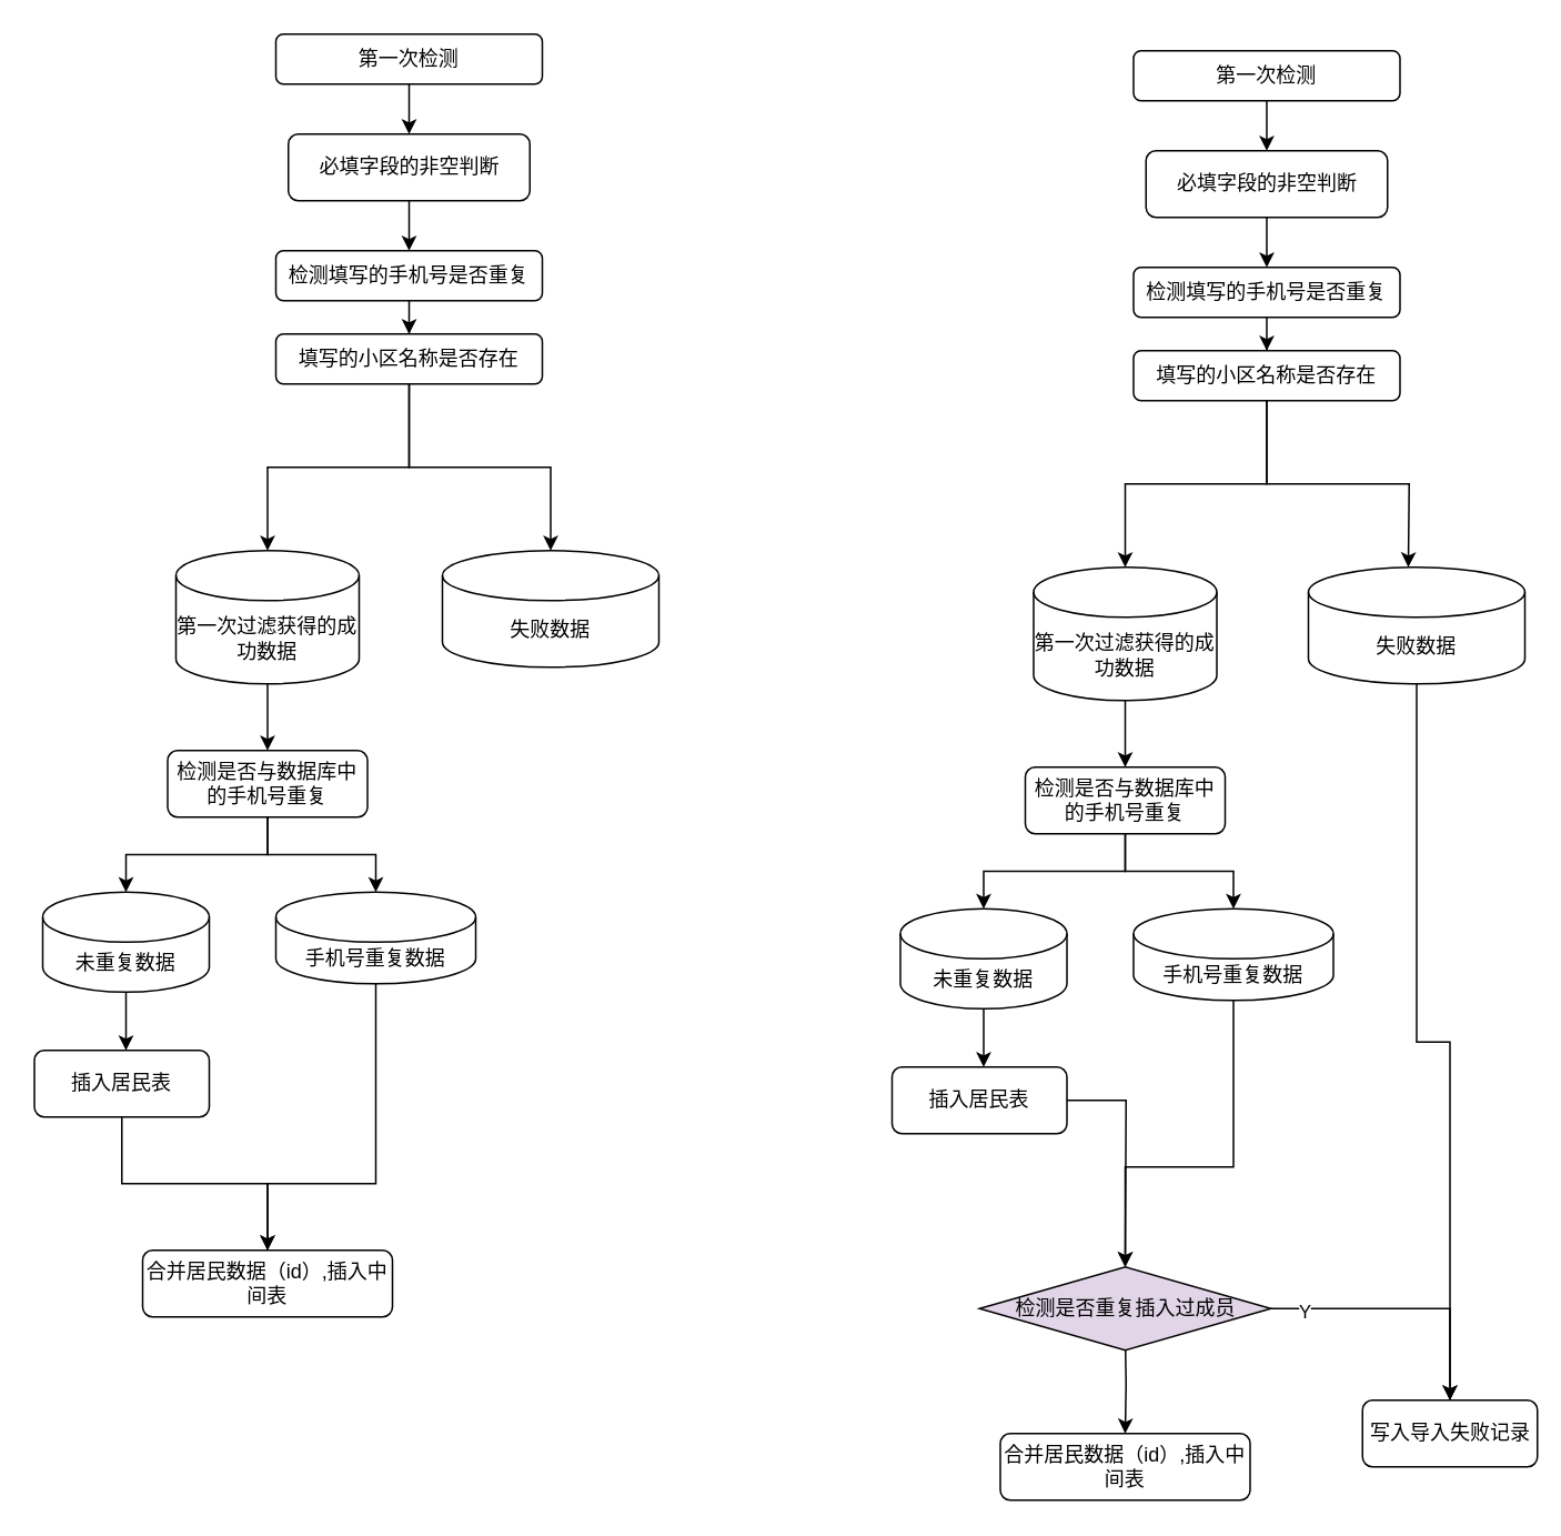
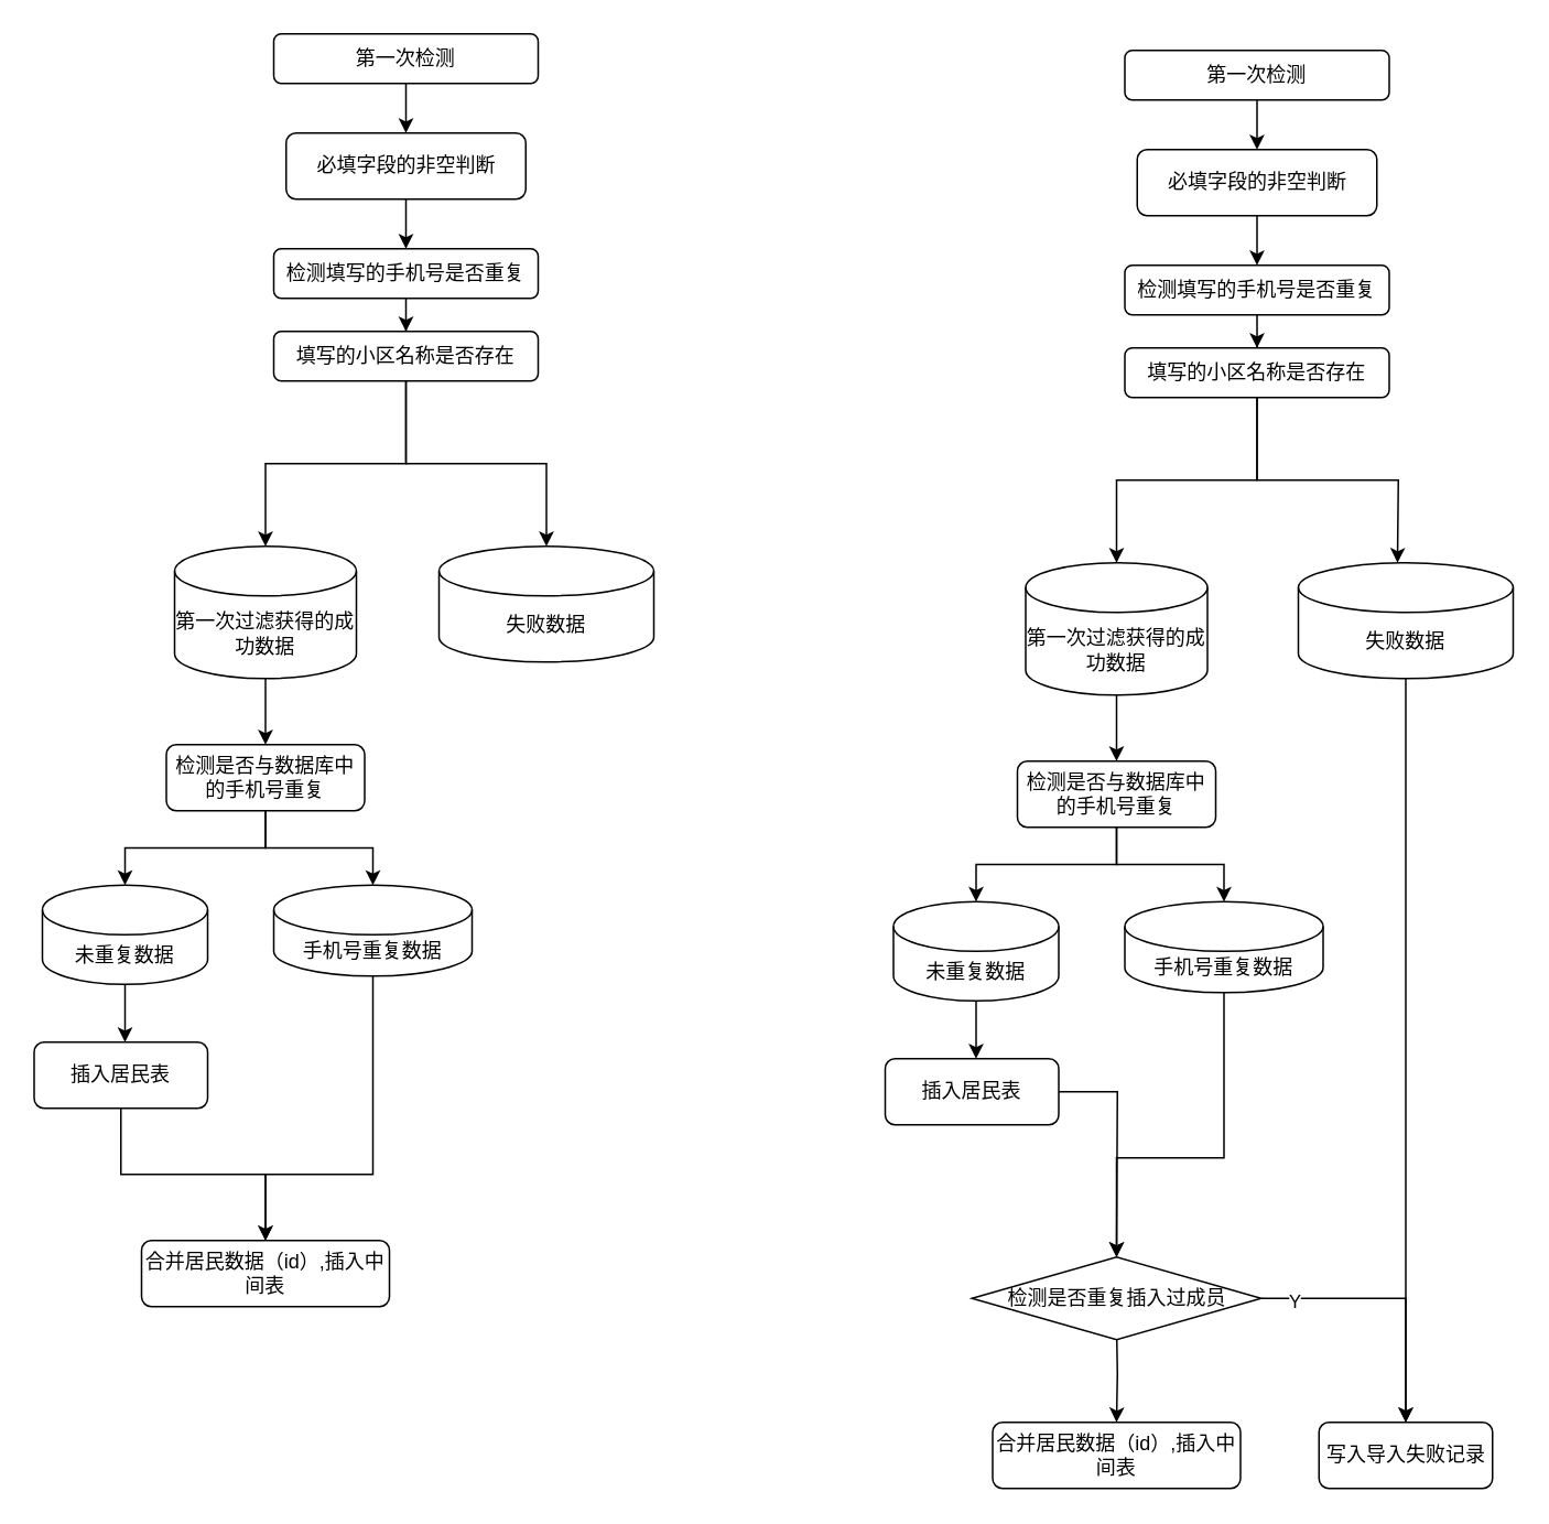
  <mxCell id="0" />
  <mxCell id="1" parent="0" />
  <mxCell id="2" style="edgeStyle=orthogonalEdgeStyle;rounded=0;orthogonalLoop=1;jettySize=auto;html=1;entryX=0.5;entryY=0;entryDx=0;entryDy=0;" edge="1" parent="1" source="3" target="10"><mxGeometry relative="1" as="geometry" /></mxCell>
  <mxCell id="3" value="第一次检测" style="rounded=1;whiteSpace=wrap;html=1;" vertex="1" parent="1"><mxGeometry x="165" y="20" width="160" height="30" as="geometry" /></mxCell>
  <mxCell id="4" value="" style="edgeStyle=orthogonalEdgeStyle;rounded=0;orthogonalLoop=1;jettySize=auto;html=1;" edge="1" parent="1" source="5" target="8"><mxGeometry relative="1" as="geometry" /></mxCell>
  <mxCell id="5" value="检测填写的手机号是否重复" style="rounded=1;whiteSpace=wrap;html=1;" vertex="1" parent="1"><mxGeometry x="165" y="150" width="160" height="30" as="geometry" /></mxCell>
  <mxCell id="6" style="edgeStyle=orthogonalEdgeStyle;rounded=0;orthogonalLoop=1;jettySize=auto;html=1;exitX=0.5;exitY=1;exitDx=0;exitDy=0;" edge="1" parent="1" source="8" target="12"><mxGeometry relative="1" as="geometry" /></mxCell>
  <mxCell id="7" style="edgeStyle=orthogonalEdgeStyle;rounded=0;orthogonalLoop=1;jettySize=auto;html=1;exitX=0.5;exitY=1;exitDx=0;exitDy=0;" edge="1" parent="1" source="8" target="13"><mxGeometry relative="1" as="geometry" /></mxCell>
  <mxCell id="8" value="填写的小区名称是否存在" style="whiteSpace=wrap;html=1;rounded=1;" vertex="1" parent="1"><mxGeometry x="165" y="200" width="160" height="30" as="geometry" /></mxCell>
  <mxCell id="9" style="edgeStyle=orthogonalEdgeStyle;rounded=0;orthogonalLoop=1;jettySize=auto;html=1;" edge="1" parent="1" source="10" target="5"><mxGeometry relative="1" as="geometry" /></mxCell>
  <mxCell id="10" value="必填字段的非空判断" style="rounded=1;whiteSpace=wrap;html=1;" vertex="1" parent="1"><mxGeometry x="172.5" y="80" width="145" height="40" as="geometry" /></mxCell>
  <mxCell id="11" style="edgeStyle=orthogonalEdgeStyle;rounded=0;orthogonalLoop=1;jettySize=auto;html=1;entryX=0.5;entryY=0;entryDx=0;entryDy=0;" edge="1" parent="1" source="12" target="16"><mxGeometry relative="1" as="geometry" /></mxCell>
  <mxCell id="12" value="第一次过滤获得的成功数据" style="shape=cylinder3;whiteSpace=wrap;html=1;boundedLbl=1;backgroundOutline=1;size=15;" vertex="1" parent="1"><mxGeometry x="105" y="330" width="110" height="80" as="geometry" /></mxCell>
  <mxCell id="13" value="失败数据" style="shape=cylinder3;whiteSpace=wrap;html=1;boundedLbl=1;backgroundOutline=1;size=15;" vertex="1" parent="1"><mxGeometry x="265" y="330" width="130" height="70" as="geometry" /></mxCell>
  <mxCell id="14" style="edgeStyle=orthogonalEdgeStyle;rounded=0;orthogonalLoop=1;jettySize=auto;html=1;exitX=0.5;exitY=1;exitDx=0;exitDy=0;" edge="1" parent="1" source="16" target="18"><mxGeometry relative="1" as="geometry" /></mxCell>
  <mxCell id="15" style="edgeStyle=orthogonalEdgeStyle;rounded=0;orthogonalLoop=1;jettySize=auto;html=1;exitX=0.5;exitY=1;exitDx=0;exitDy=0;" edge="1" parent="1" source="16" target="20"><mxGeometry relative="1" as="geometry" /></mxCell>
  <mxCell id="16" value="检测是否与数据库中的手机号重复" style="rounded=1;whiteSpace=wrap;html=1;" vertex="1" parent="1"><mxGeometry x="100" y="450" width="120" height="40" as="geometry" /></mxCell>
  <mxCell id="17" style="edgeStyle=orthogonalEdgeStyle;rounded=0;orthogonalLoop=1;jettySize=auto;html=1;" edge="1" parent="1" source="18"><mxGeometry relative="1" as="geometry"><mxPoint x="75" y="630" as="targetPoint" /></mxGeometry></mxCell>
  <mxCell id="18" value="未重复数据" style="shape=cylinder3;whiteSpace=wrap;html=1;boundedLbl=1;backgroundOutline=1;size=15;" vertex="1" parent="1"><mxGeometry x="25" y="535" width="100" height="60" as="geometry" /></mxCell>
  <mxCell id="19" style="edgeStyle=orthogonalEdgeStyle;rounded=0;orthogonalLoop=1;jettySize=auto;html=1;" edge="1" parent="1" source="20" target="23"><mxGeometry relative="1" as="geometry"><Array as="points"><mxPoint x="225" y="710" /><mxPoint x="160" y="710" /></Array></mxGeometry></mxCell>
  <mxCell id="20" value="手机号重复数据" style="shape=cylinder3;whiteSpace=wrap;html=1;boundedLbl=1;backgroundOutline=1;size=15;" vertex="1" parent="1"><mxGeometry x="165" y="535" width="120" height="55" as="geometry" /></mxCell>
  <mxCell id="21" style="edgeStyle=orthogonalEdgeStyle;rounded=0;orthogonalLoop=1;jettySize=auto;html=1;" edge="1" parent="1" source="22" target="23"><mxGeometry relative="1" as="geometry" /></mxCell>
  <mxCell id="22" value="插入居民表" style="rounded=1;whiteSpace=wrap;html=1;" vertex="1" parent="1"><mxGeometry x="20" y="630" width="105" height="40" as="geometry" /></mxCell>
  <mxCell id="23" value="合并居民数据（id）,插入中间表" style="rounded=1;whiteSpace=wrap;html=1;" vertex="1" parent="1"><mxGeometry x="85" y="750" width="150" height="40" as="geometry" /></mxCell>
  <mxCell id="24" style="edgeStyle=orthogonalEdgeStyle;rounded=0;orthogonalLoop=1;jettySize=auto;html=1;entryX=0.5;entryY=0;entryDx=0;entryDy=0;" edge="1" parent="1" source="25" target="32"><mxGeometry relative="1" as="geometry" /></mxCell>
  <mxCell id="25" value="第一次检测" style="rounded=1;whiteSpace=wrap;html=1;" vertex="1" parent="1"><mxGeometry x="680" y="30" width="160" height="30" as="geometry" /></mxCell>
  <mxCell id="26" value="" style="edgeStyle=orthogonalEdgeStyle;rounded=0;orthogonalLoop=1;jettySize=auto;html=1;" edge="1" parent="1" source="27" target="30"><mxGeometry relative="1" as="geometry" /></mxCell>
  <mxCell id="27" value="检测填写的手机号是否重复" style="rounded=1;whiteSpace=wrap;html=1;" vertex="1" parent="1"><mxGeometry x="680" y="160" width="160" height="30" as="geometry" /></mxCell>
  <mxCell id="28" style="edgeStyle=orthogonalEdgeStyle;rounded=0;orthogonalLoop=1;jettySize=auto;html=1;exitX=0.5;exitY=1;exitDx=0;exitDy=0;" edge="1" parent="1" source="30" target="34"><mxGeometry relative="1" as="geometry" /></mxCell>
  <mxCell id="29" style="edgeStyle=orthogonalEdgeStyle;rounded=0;orthogonalLoop=1;jettySize=auto;html=1;exitX=0.5;exitY=1;exitDx=0;exitDy=0;" edge="1" parent="1" source="30"><mxGeometry relative="1" as="geometry"><mxPoint x="845" y="340" as="targetPoint" /></mxGeometry></mxCell>
  <mxCell id="30" value="填写的小区名称是否存在" style="whiteSpace=wrap;html=1;rounded=1;" vertex="1" parent="1"><mxGeometry x="680" y="210" width="160" height="30" as="geometry" /></mxCell>
  <mxCell id="31" style="edgeStyle=orthogonalEdgeStyle;rounded=0;orthogonalLoop=1;jettySize=auto;html=1;" edge="1" parent="1" source="32" target="27"><mxGeometry relative="1" as="geometry" /></mxCell>
  <mxCell id="32" value="必填字段的非空判断" style="rounded=1;whiteSpace=wrap;html=1;" vertex="1" parent="1"><mxGeometry x="687.5" y="90" width="145" height="40" as="geometry" /></mxCell>
  <mxCell id="33" style="edgeStyle=orthogonalEdgeStyle;rounded=0;orthogonalLoop=1;jettySize=auto;html=1;entryX=0.5;entryY=0;entryDx=0;entryDy=0;" edge="1" parent="1" source="34" target="37"><mxGeometry relative="1" as="geometry" /></mxCell>
  <mxCell id="34" value="第一次过滤获得的成功数据" style="shape=cylinder3;whiteSpace=wrap;html=1;boundedLbl=1;backgroundOutline=1;size=15;" vertex="1" parent="1"><mxGeometry x="620" y="340" width="110" height="80" as="geometry" /></mxCell>
  <mxCell id="35" style="edgeStyle=orthogonalEdgeStyle;rounded=0;orthogonalLoop=1;jettySize=auto;html=1;exitX=0.5;exitY=1;exitDx=0;exitDy=0;" edge="1" parent="1" source="37" target="39"><mxGeometry relative="1" as="geometry" /></mxCell>
  <mxCell id="36" style="edgeStyle=orthogonalEdgeStyle;rounded=0;orthogonalLoop=1;jettySize=auto;html=1;exitX=0.5;exitY=1;exitDx=0;exitDy=0;" edge="1" parent="1" source="37" target="41"><mxGeometry relative="1" as="geometry" /></mxCell>
  <mxCell id="37" value="检测是否与数据库中的手机号重复" style="rounded=1;whiteSpace=wrap;html=1;" vertex="1" parent="1"><mxGeometry x="615" y="460" width="120" height="40" as="geometry" /></mxCell>
  <mxCell id="38" style="edgeStyle=orthogonalEdgeStyle;rounded=0;orthogonalLoop=1;jettySize=auto;html=1;" edge="1" parent="1" source="39"><mxGeometry relative="1" as="geometry"><mxPoint x="590" y="640" as="targetPoint" /></mxGeometry></mxCell>
  <mxCell id="39" value="未重复数据" style="shape=cylinder3;whiteSpace=wrap;html=1;boundedLbl=1;backgroundOutline=1;size=15;" vertex="1" parent="1"><mxGeometry x="540" y="545" width="100" height="60" as="geometry" /></mxCell>
  <mxCell id="40" style="edgeStyle=orthogonalEdgeStyle;rounded=0;orthogonalLoop=1;jettySize=auto;html=1;" edge="1" parent="1" source="41"><mxGeometry relative="1" as="geometry"><Array as="points"><mxPoint x="740" y="700" /><mxPoint x="675" y="700" /></Array><mxPoint x="675" y="760" as="targetPoint" /></mxGeometry></mxCell>
  <mxCell id="41" value="手机号重复数据" style="shape=cylinder3;whiteSpace=wrap;html=1;boundedLbl=1;backgroundOutline=1;size=15;" vertex="1" parent="1"><mxGeometry x="680" y="545" width="120" height="55" as="geometry" /></mxCell>
  <mxCell id="42" style="edgeStyle=orthogonalEdgeStyle;rounded=0;orthogonalLoop=1;jettySize=auto;html=1;" edge="1" parent="1" source="43"><mxGeometry relative="1" as="geometry"><mxPoint x="675" y="760" as="targetPoint" /></mxGeometry></mxCell>
  <mxCell id="43" value="插入居民表" style="rounded=1;whiteSpace=wrap;html=1;" vertex="1" parent="1"><mxGeometry x="535" y="640" width="105" height="40" as="geometry" /></mxCell>
  <mxCell id="44" style="edgeStyle=orthogonalEdgeStyle;rounded=0;orthogonalLoop=1;jettySize=auto;html=1;exitX=0.5;exitY=1;exitDx=0;exitDy=0;" edge="1" parent="1" target="48"><mxGeometry relative="1" as="geometry"><mxPoint x="675" y="800" as="sourcePoint" /></mxGeometry></mxCell>
  <mxCell id="45" style="edgeStyle=orthogonalEdgeStyle;rounded=0;orthogonalLoop=1;jettySize=auto;html=1;entryX=0.5;entryY=0;entryDx=0;entryDy=0;" edge="1" parent="1" source="46" target="47"><mxGeometry relative="1" as="geometry"><mxPoint x="850" y="725" as="targetPoint" /></mxGeometry></mxCell>
  <mxCell id="46" value="失败数据" style="shape=cylinder3;whiteSpace=wrap;html=1;boundedLbl=1;backgroundOutline=1;size=15;" vertex="1" parent="1"><mxGeometry x="785" y="340" width="130" height="70" as="geometry" /></mxCell>
- <mxCell id="47" value="写入导入失败记录" style="rounded=1;whiteSpace=wrap;html=1;" vertex="1" parent="1"><mxGeometry x="817.5" y="840" width="105" height="40" as="geometry" /></mxCell>
+ <mxCell id="47" value="写入导入失败记录" style="rounded=1;whiteSpace=wrap;html=1;" vertex="1" parent="1"><mxGeometry x="797.5" y="860" width="105" height="40" as="geometry" /></mxCell>
  <mxCell id="48" value="合并居民数据（id）,插入中间表" style="rounded=1;whiteSpace=wrap;html=1;" vertex="1" parent="1"><mxGeometry x="600" y="860" width="150" height="40" as="geometry" /></mxCell>
  <mxCell id="49" style="edgeStyle=orthogonalEdgeStyle;rounded=0;orthogonalLoop=1;jettySize=auto;html=1;exitX=1;exitY=0.5;exitDx=0;exitDy=0;entryX=0.5;entryY=0;entryDx=0;entryDy=0;" edge="1" parent="1" source="51" target="47"><mxGeometry relative="1" as="geometry" /></mxCell>
  <mxCell id="50" value="Y" style="edgeLabel;html=1;align=center;verticalAlign=middle;resizable=0;points=[];" vertex="1" connectable="0" parent="49"><mxGeometry x="-0.76" y="-1" relative="1" as="geometry"><mxPoint as="offset" /></mxGeometry></mxCell>
- <mxCell id="51" value="检测是否重复插入过成员" style="rhombus;whiteSpace=wrap;html=1;fillColor=#e1d5e7;" vertex="1" parent="1"><mxGeometry x="587.5" y="760" width="175" height="50" as="geometry" /></mxCell>
+ <mxCell id="51" value="检测是否重复插入过成员" style="rhombus;whiteSpace=wrap;html=1;" vertex="1" parent="1"><mxGeometry x="587.5" y="760" width="175" height="50" as="geometry" /></mxCell>
